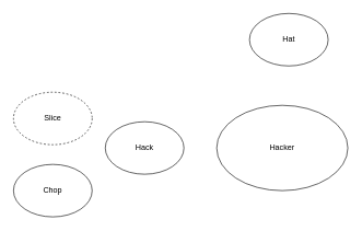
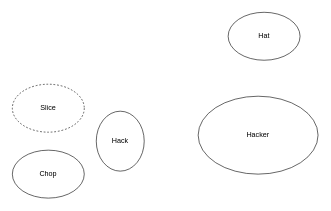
  <mxCell id="0" />
  <mxCell id="1" parent="0" />
  <mxCell id="2" value="Hacker" style="ellipse;whiteSpace=wrap;html=1;" vertex="1" parent="1"><mxGeometry x="330" y="160" width="200" height="130" as="geometry" /></mxCell>
  <mxCell id="3" value="Chop" style="ellipse;whiteSpace=wrap;html=1;" vertex="1" parent="1"><mxGeometry x="20" y="250" width="120" height="80" as="geometry" /></mxCell>
  <mxCell id="4" value="Slice" style="ellipse;whiteSpace=wrap;html=1;dashed=1;" vertex="1" parent="1"><mxGeometry x="20" y="140" width="120" height="80" as="geometry" /></mxCell>
  <mxCell id="5" value="Hat" style="ellipse;whiteSpace=wrap;html=1;" vertex="1" parent="1"><mxGeometry x="380" y="20" width="120" height="80" as="geometry" /></mxCell>
- <mxCell id="6" value="Hack" style="ellipse;whiteSpace=wrap;html=1;" vertex="1" parent="1"><mxGeometry x="160" y="185" width="120" height="80" as="geometry" /></mxCell>
+ <mxCell id="6" value="Hack" style="ellipse;whiteSpace=wrap;html=1;" vertex="1" parent="1"><mxGeometry x="160" y="185" width="80" height="100" as="geometry" /></mxCell>
